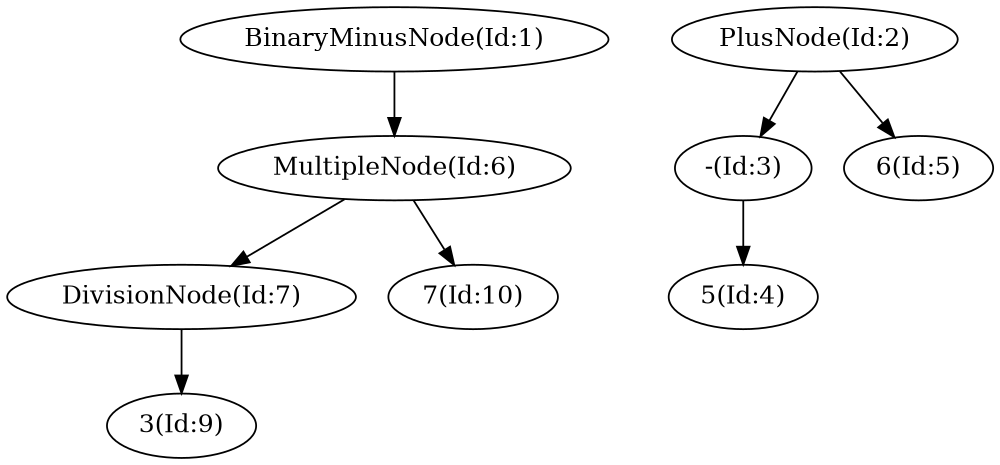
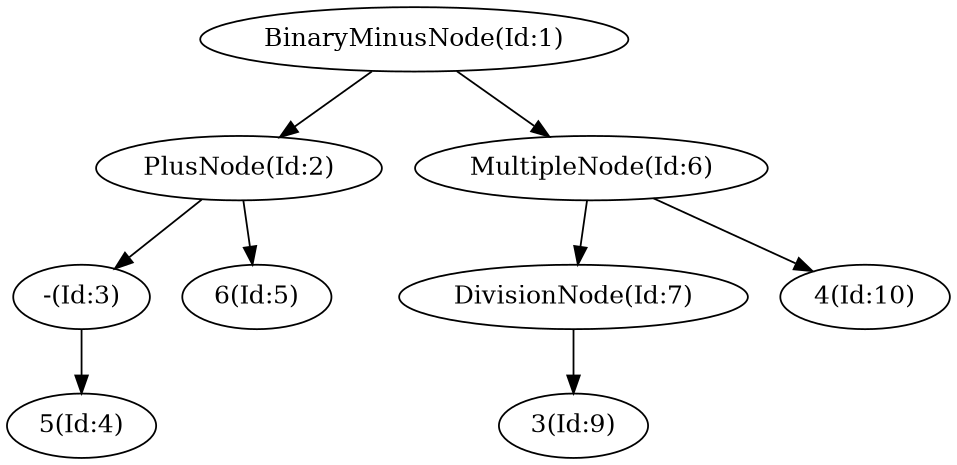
  digraph {
    "BinaryMinusNode(Id:1)"
    "PlusNode(Id:2)"
    "MultipleNode(Id:6)"
    "-(Id:3)"
    "6(Id:5)"
    "DivisionNode(Id:7)"
-   "7(Id:10)"
+   "7(Id:10)" [label="4(Id:10)"]
    "5(Id:4)"
    "3(Id:9)"
+   "BinaryMinusNode(Id:1)" -> "PlusNode(Id:2)"
    "BinaryMinusNode(Id:1)" -> "MultipleNode(Id:6)"
    "PlusNode(Id:2)" -> "-(Id:3)"
    "PlusNode(Id:2)" -> "6(Id:5)"
    "MultipleNode(Id:6)" -> "DivisionNode(Id:7)"
    "MultipleNode(Id:6)" -> "7(Id:10)"
    "-(Id:3)" -> "5(Id:4)"
    "DivisionNode(Id:7)" -> "3(Id:9)"
  }
